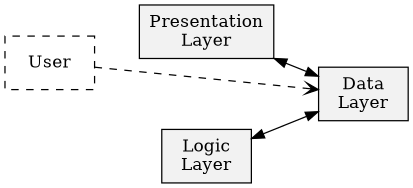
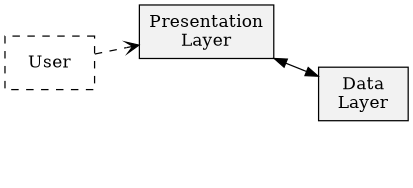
  digraph {
    rankdir=LR
    node [fillcolor=grey95 shape=box style=filled]
    edge [dir=both]
    n1 [height=0.6 label=User style=dashed width=1]
    n2 [height=0.6 label="Presentation\nLayer" width=1]
    n3 [height=0.6 label="Data\nLayer" width=1]
-   n4 [height=0.6 label="Logic\nLayer" width=1]
-   n1 -> n3 [arrowhead=open style=dashed dir=""]
+   n1 -> n2 [arrowhead=open style=dashed dir=""]
    n2 -> n3
-   n4 -> n3
  }
